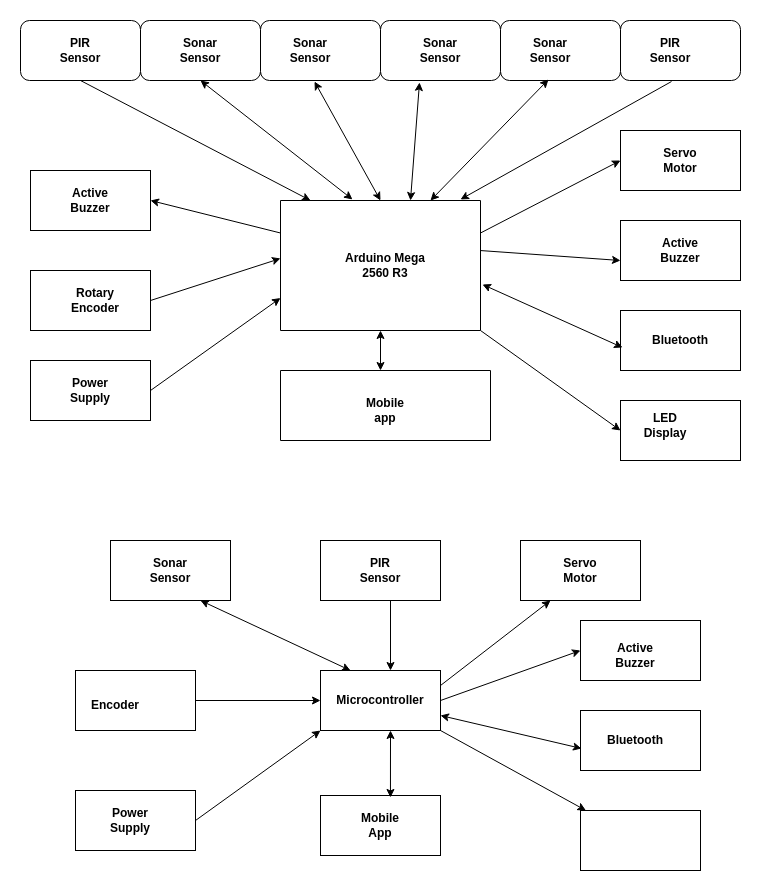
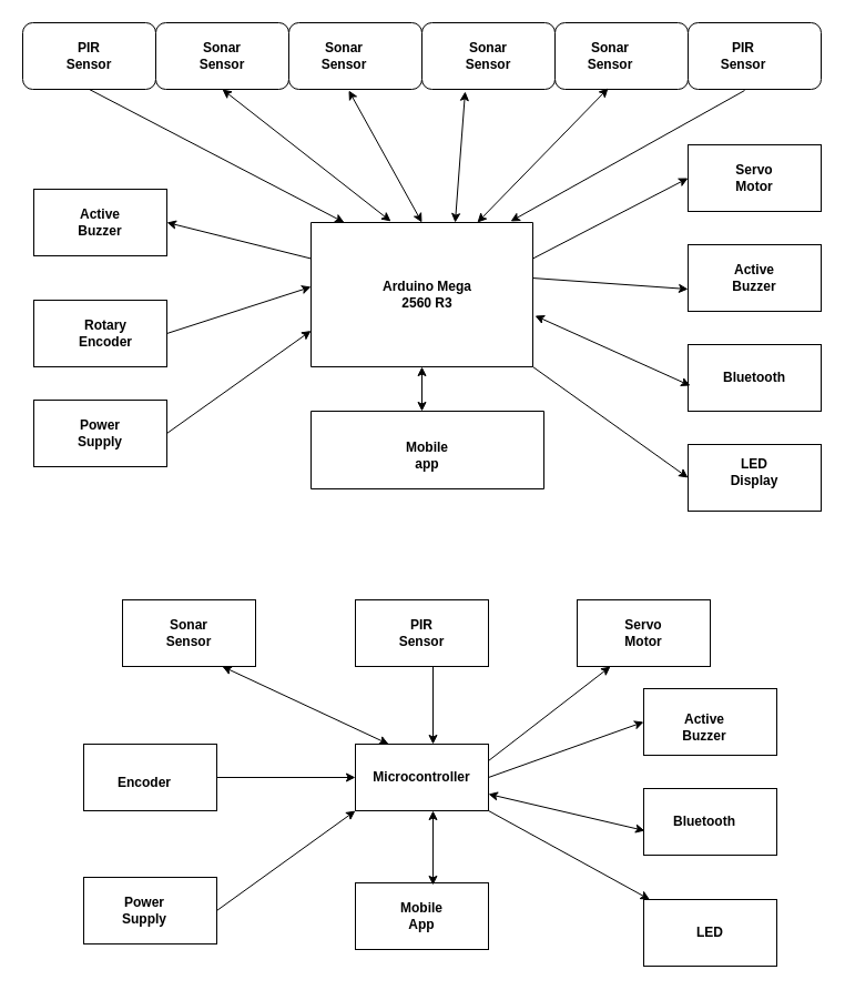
  <mxCell id="0" />
  <mxCell id="1" parent="0" />
  <mxCell id="2" value="" style="rounded=1;whiteSpace=wrap;html=1;" parent="1" vertex="1"><mxGeometry x="20" y="20" width="120" height="60" as="geometry" /></mxCell>
  <mxCell id="3" value="" style="rounded=1;whiteSpace=wrap;html=1;" parent="1" vertex="1"><mxGeometry x="140" y="20" width="120" height="60" as="geometry" /></mxCell>
  <mxCell id="4" value="" style="rounded=1;whiteSpace=wrap;html=1;" parent="1" vertex="1"><mxGeometry x="260" y="20" width="120" height="60" as="geometry" /></mxCell>
  <mxCell id="5" value="" style="rounded=1;whiteSpace=wrap;html=1;" parent="1" vertex="1"><mxGeometry x="500" y="20" width="120" height="60" as="geometry" /></mxCell>
  <mxCell id="6" value="" style="rounded=1;whiteSpace=wrap;html=1;" parent="1" vertex="1"><mxGeometry x="620" y="20" width="120" height="60" as="geometry" /></mxCell>
  <mxCell id="7" value="" style="rounded=1;whiteSpace=wrap;html=1;" parent="1" vertex="1"><mxGeometry x="380" y="20" width="120" height="60" as="geometry" /></mxCell>
  <mxCell id="8" value="" style="swimlane;startSize=0;" parent="1" vertex="1"><mxGeometry x="280" y="200" width="200" height="130" as="geometry" /></mxCell>
  <mxCell id="9" value="&lt;b&gt;Arduino Mega 2560 R3&lt;/b&gt;" style="text;html=1;strokeColor=none;fillColor=none;align=center;verticalAlign=middle;whiteSpace=wrap;rounded=0;" parent="8" vertex="1"><mxGeometry x="60" y="40" width="90" height="50" as="geometry" /></mxCell>
  <mxCell id="10" value="" style="rounded=0;whiteSpace=wrap;html=1;" parent="1" vertex="1"><mxGeometry x="30" y="170" width="120" height="60" as="geometry" /></mxCell>
  <mxCell id="11" value="" style="rounded=0;whiteSpace=wrap;html=1;" parent="1" vertex="1"><mxGeometry x="30" y="270" width="120" height="60" as="geometry" /></mxCell>
  <mxCell id="12" value="" style="rounded=0;whiteSpace=wrap;html=1;" parent="1" vertex="1"><mxGeometry x="30" y="360" width="120" height="60" as="geometry" /></mxCell>
  <mxCell id="13" value="" style="swimlane;startSize=0;" parent="1" vertex="1"><mxGeometry x="280" y="370" width="210" height="70" as="geometry" /></mxCell>
  <mxCell id="14" value="&lt;b&gt;Mobile app&lt;/b&gt;" style="text;html=1;strokeColor=none;fillColor=none;align=center;verticalAlign=middle;whiteSpace=wrap;rounded=0;" parent="13" vertex="1"><mxGeometry x="90" y="20" width="30" height="40" as="geometry" /></mxCell>
  <mxCell id="15" value="" style="rounded=0;whiteSpace=wrap;html=1;" parent="1" vertex="1"><mxGeometry x="620" y="220" width="120" height="60" as="geometry" /></mxCell>
  <mxCell id="16" value="" style="rounded=0;whiteSpace=wrap;html=1;" parent="1" vertex="1"><mxGeometry x="620" y="130" width="120" height="60" as="geometry" /></mxCell>
  <mxCell id="17" value="" style="rounded=0;whiteSpace=wrap;html=1;" parent="1" vertex="1"><mxGeometry x="620" y="310" width="120" height="60" as="geometry" /></mxCell>
  <mxCell id="18" value="" style="rounded=0;whiteSpace=wrap;html=1;" parent="1" vertex="1"><mxGeometry x="620" y="400" width="120" height="60" as="geometry" /></mxCell>
  <mxCell id="19" value="&lt;b&gt;Sonar Sensor&lt;/b&gt;" style="text;html=1;strokeColor=none;fillColor=none;align=center;verticalAlign=middle;whiteSpace=wrap;rounded=0;" parent="1" vertex="1"><mxGeometry x="410" y="35" width="60" height="30" as="geometry" /></mxCell>
  <mxCell id="20" value="&lt;b&gt;Sonar Sensor&lt;/b&gt;" style="text;html=1;strokeColor=none;fillColor=none;align=center;verticalAlign=middle;whiteSpace=wrap;rounded=0;" parent="1" vertex="1"><mxGeometry x="280" y="35" width="60" height="30" as="geometry" /></mxCell>
  <mxCell id="21" value="&lt;b&gt;Sonar Sensor&lt;/b&gt;" style="text;html=1;strokeColor=none;fillColor=none;align=center;verticalAlign=middle;whiteSpace=wrap;rounded=0;" parent="1" vertex="1"><mxGeometry x="170" y="35" width="60" height="30" as="geometry" /></mxCell>
  <mxCell id="22" value="&lt;b&gt;PIR Sensor&lt;/b&gt;" style="text;html=1;strokeColor=none;fillColor=none;align=center;verticalAlign=middle;whiteSpace=wrap;rounded=0;" parent="1" vertex="1"><mxGeometry x="65" y="30" width="30" height="40" as="geometry" /></mxCell>
  <mxCell id="23" value="&lt;b&gt;Sonar Sensor&lt;/b&gt;" style="text;html=1;strokeColor=none;fillColor=none;align=center;verticalAlign=middle;whiteSpace=wrap;rounded=0;" parent="1" vertex="1"><mxGeometry x="520" y="35" width="60" height="30" as="geometry" /></mxCell>
  <mxCell id="24" value="&lt;b&gt;PIR Sensor&lt;/b&gt;" style="text;html=1;strokeColor=none;fillColor=none;align=center;verticalAlign=middle;whiteSpace=wrap;rounded=0;" parent="1" vertex="1"><mxGeometry x="640" y="35" width="60" height="30" as="geometry" /></mxCell>
  <mxCell id="25" value="&lt;b&gt;Active Buzzer&lt;/b&gt;" style="text;html=1;strokeColor=none;fillColor=none;align=center;verticalAlign=middle;whiteSpace=wrap;rounded=0;" parent="1" vertex="1"><mxGeometry x="75" y="180" width="30" height="40" as="geometry" /></mxCell>
  <mxCell id="26" value="&lt;b&gt;Rotary Encoder&lt;/b&gt;" style="text;html=1;strokeColor=none;fillColor=none;align=center;verticalAlign=middle;whiteSpace=wrap;rounded=0;" parent="1" vertex="1"><mxGeometry x="80" y="280" width="30" height="40" as="geometry" /></mxCell>
  <mxCell id="27" value="&lt;b&gt;Power Supply&lt;/b&gt;" style="text;html=1;strokeColor=none;fillColor=none;align=center;verticalAlign=middle;whiteSpace=wrap;rounded=0;" parent="1" vertex="1"><mxGeometry x="75" y="370" width="30" height="40" as="geometry" /></mxCell>
  <mxCell id="28" value="&lt;b&gt;Servo Motor&lt;/b&gt;" style="text;html=1;strokeColor=none;fillColor=none;align=center;verticalAlign=middle;whiteSpace=wrap;rounded=0;" parent="1" vertex="1"><mxGeometry x="665" y="140" width="30" height="40" as="geometry" /></mxCell>
  <mxCell id="29" value="&lt;b&gt;Active Buzzer&lt;/b&gt;" style="text;html=1;strokeColor=none;fillColor=none;align=center;verticalAlign=middle;whiteSpace=wrap;rounded=0;" parent="1" vertex="1"><mxGeometry x="665" y="230" width="30" height="40" as="geometry" /></mxCell>
  <mxCell id="30" value="&lt;b&gt;Bluetooth&lt;/b&gt;" style="text;html=1;strokeColor=none;fillColor=none;align=center;verticalAlign=middle;whiteSpace=wrap;rounded=0;" parent="1" vertex="1"><mxGeometry x="665" y="320" width="30" height="40" as="geometry" /></mxCell>
- <mxCell id="31" value="&lt;b&gt;LED Display&lt;/b&gt;" style="text;html=1;strokeColor=none;fillColor=none;align=center;verticalAlign=middle;whiteSpace=wrap;rounded=0;" parent="1" vertex="1"><mxGeometry x="650" y="405" width="30" height="40" as="geometry" /></mxCell>
+ <mxCell id="31" value="&lt;b&gt;LED Display&lt;/b&gt;" style="text;html=1;strokeColor=none;fillColor=none;align=center;verticalAlign=middle;whiteSpace=wrap;rounded=0;" parent="1" vertex="1"><mxGeometry x="665" y="405" width="30" height="40" as="geometry" /></mxCell>
  <mxCell id="32" value="" style="endArrow=classic;html=1;rounded=0;exitX=0.5;exitY=1;exitDx=0;exitDy=0;exitPerimeter=0;" parent="1" source="2" edge="1"><mxGeometry width="50" height="50" relative="1" as="geometry"><mxPoint x="360" y="260" as="sourcePoint" /><mxPoint x="310" y="200" as="targetPoint" /></mxGeometry></mxCell>
  <mxCell id="33" value="" style="endArrow=classic;html=1;rounded=0;exitX=0.425;exitY=1.017;exitDx=0;exitDy=0;exitPerimeter=0;entryX=0.9;entryY=-0.008;entryDx=0;entryDy=0;entryPerimeter=0;" parent="1" source="6" target="8" edge="1"><mxGeometry width="50" height="50" relative="1" as="geometry"><mxPoint x="90" y="90" as="sourcePoint" /><mxPoint x="320" y="210" as="targetPoint" /></mxGeometry></mxCell>
  <mxCell id="34" value="" style="endArrow=classic;startArrow=classic;html=1;rounded=0;exitX=0.5;exitY=1;exitDx=0;exitDy=0;entryX=0.36;entryY=-0.008;entryDx=0;entryDy=0;entryPerimeter=0;" parent="1" source="3" target="8" edge="1"><mxGeometry width="50" height="50" relative="1" as="geometry"><mxPoint x="200" y="90" as="sourcePoint" /><mxPoint x="410" y="210" as="targetPoint" /></mxGeometry></mxCell>
  <mxCell id="35" value="" style="endArrow=classic;startArrow=classic;html=1;rounded=0;entryX=0.45;entryY=1.017;entryDx=0;entryDy=0;entryPerimeter=0;exitX=0.5;exitY=0;exitDx=0;exitDy=0;" parent="1" source="8" target="4" edge="1"><mxGeometry width="50" height="50" relative="1" as="geometry"><mxPoint x="360" y="260" as="sourcePoint" /><mxPoint x="410" y="210" as="targetPoint" /></mxGeometry></mxCell>
  <mxCell id="36" value="" style="endArrow=classic;startArrow=classic;html=1;rounded=0;entryX=0.325;entryY=1.033;entryDx=0;entryDy=0;entryPerimeter=0;exitX=0.65;exitY=0;exitDx=0;exitDy=0;exitPerimeter=0;" parent="1" source="8" target="7" edge="1"><mxGeometry width="50" height="50" relative="1" as="geometry"><mxPoint x="376" y="211.95" as="sourcePoint" /><mxPoint x="324" y="91.02" as="targetPoint" /></mxGeometry></mxCell>
  <mxCell id="37" value="" style="endArrow=classic;startArrow=classic;html=1;rounded=0;entryX=0.4;entryY=0.983;entryDx=0;entryDy=0;entryPerimeter=0;exitX=0.75;exitY=0;exitDx=0;exitDy=0;" parent="1" source="8" target="5" edge="1"><mxGeometry width="50" height="50" relative="1" as="geometry"><mxPoint x="390" y="210" as="sourcePoint" /><mxPoint x="429" y="91.98" as="targetPoint" /></mxGeometry></mxCell>
  <mxCell id="38" value="" style="endArrow=classic;html=1;rounded=0;exitX=1;exitY=0.5;exitDx=0;exitDy=0;entryX=0;entryY=0.446;entryDx=0;entryDy=0;entryPerimeter=0;" parent="1" source="11" target="8" edge="1"><mxGeometry width="50" height="50" relative="1" as="geometry"><mxPoint x="360" y="260" as="sourcePoint" /><mxPoint x="410" y="210" as="targetPoint" /></mxGeometry></mxCell>
  <mxCell id="39" value="" style="endArrow=classic;html=1;rounded=0;exitX=1;exitY=0.5;exitDx=0;exitDy=0;entryX=0;entryY=0.75;entryDx=0;entryDy=0;" parent="1" source="12" target="8" edge="1"><mxGeometry width="50" height="50" relative="1" as="geometry"><mxPoint x="160" y="310" as="sourcePoint" /><mxPoint x="290" y="267.98" as="targetPoint" /></mxGeometry></mxCell>
  <mxCell id="40" value="" style="endArrow=classic;html=1;rounded=0;entryX=1;entryY=0.5;entryDx=0;entryDy=0;exitX=0;exitY=0.25;exitDx=0;exitDy=0;" parent="1" source="8" target="10" edge="1"><mxGeometry width="50" height="50" relative="1" as="geometry"><mxPoint x="360" y="260" as="sourcePoint" /><mxPoint x="410" y="210" as="targetPoint" /></mxGeometry></mxCell>
  <mxCell id="41" value="" style="endArrow=classic;startArrow=classic;html=1;rounded=0;entryX=0.5;entryY=1;entryDx=0;entryDy=0;" parent="1" target="8" edge="1"><mxGeometry width="50" height="50" relative="1" as="geometry"><mxPoint x="380" y="370" as="sourcePoint" /><mxPoint x="410" y="210" as="targetPoint" /></mxGeometry></mxCell>
  <mxCell id="42" value="" style="endArrow=classic;html=1;rounded=0;exitX=1;exitY=1;exitDx=0;exitDy=0;entryX=0;entryY=0.5;entryDx=0;entryDy=0;" parent="1" source="8" target="18" edge="1"><mxGeometry width="50" height="50" relative="1" as="geometry"><mxPoint x="360" y="260" as="sourcePoint" /><mxPoint x="410" y="210" as="targetPoint" /></mxGeometry></mxCell>
  <mxCell id="43" value="" style="endArrow=classic;startArrow=classic;html=1;rounded=0;entryX=0.017;entryY=0.617;entryDx=0;entryDy=0;entryPerimeter=0;exitX=1.01;exitY=0.646;exitDx=0;exitDy=0;exitPerimeter=0;" parent="1" source="8" target="17" edge="1"><mxGeometry width="50" height="50" relative="1" as="geometry"><mxPoint x="360" y="260" as="sourcePoint" /><mxPoint x="410" y="210" as="targetPoint" /></mxGeometry></mxCell>
  <mxCell id="44" value="" style="endArrow=classic;html=1;rounded=0;exitX=1;exitY=0.385;exitDx=0;exitDy=0;exitPerimeter=0;" parent="1" source="8" edge="1"><mxGeometry width="50" height="50" relative="1" as="geometry"><mxPoint x="580" y="310" as="sourcePoint" /><mxPoint x="620" y="260" as="targetPoint" /></mxGeometry></mxCell>
  <mxCell id="45" value="" style="endArrow=classic;html=1;rounded=0;entryX=0;entryY=0.5;entryDx=0;entryDy=0;exitX=1;exitY=0.25;exitDx=0;exitDy=0;" parent="1" source="8" target="16" edge="1"><mxGeometry width="50" height="50" relative="1" as="geometry"><mxPoint x="360" y="260" as="sourcePoint" /><mxPoint x="410" y="210" as="targetPoint" /></mxGeometry></mxCell>
  <mxCell id="46" value="" style="rounded=0;whiteSpace=wrap;html=1;" parent="1" vertex="1"><mxGeometry x="110" y="540" width="120" height="60" as="geometry" /></mxCell>
  <mxCell id="47" value="" style="rounded=0;whiteSpace=wrap;html=1;" parent="1" vertex="1"><mxGeometry x="75" y="670" width="120" height="60" as="geometry" /></mxCell>
  <mxCell id="48" value="" style="rounded=0;whiteSpace=wrap;html=1;" parent="1" vertex="1"><mxGeometry x="320" y="670" width="120" height="60" as="geometry" /></mxCell>
  <mxCell id="49" value="" style="rounded=0;whiteSpace=wrap;html=1;" parent="1" vertex="1"><mxGeometry x="580" y="620" width="120" height="60" as="geometry" /></mxCell>
  <mxCell id="50" value="" style="rounded=0;whiteSpace=wrap;html=1;" parent="1" vertex="1"><mxGeometry x="320" y="795" width="120" height="60" as="geometry" /></mxCell>
  <mxCell id="51" value="&lt;b&gt;Microcontroller&lt;/b&gt;" style="text;html=1;strokeColor=none;fillColor=none;align=center;verticalAlign=middle;whiteSpace=wrap;rounded=0;" parent="1" vertex="1"><mxGeometry x="350" y="685" width="60" height="30" as="geometry" /></mxCell>
  <mxCell id="52" value="&lt;b&gt;Sonar Sensor&lt;/b&gt;" style="text;html=1;strokeColor=none;fillColor=none;align=center;verticalAlign=middle;whiteSpace=wrap;rounded=0;" parent="1" vertex="1"><mxGeometry x="140" y="555" width="60" height="30" as="geometry" /></mxCell>
  <mxCell id="53" value="" style="rounded=0;whiteSpace=wrap;html=1;" parent="1" vertex="1"><mxGeometry x="320" y="540" width="120" height="60" as="geometry" /></mxCell>
  <mxCell id="54" value="&lt;b&gt;PIR Sensor&lt;/b&gt;" style="text;html=1;strokeColor=none;fillColor=none;align=center;verticalAlign=middle;whiteSpace=wrap;rounded=0;" parent="1" vertex="1"><mxGeometry x="350" y="555" width="60" height="30" as="geometry" /></mxCell>
  <mxCell id="55" value="&lt;b&gt;Mobile App&lt;/b&gt;" style="text;html=1;strokeColor=none;fillColor=none;align=center;verticalAlign=middle;whiteSpace=wrap;rounded=0;" parent="1" vertex="1"><mxGeometry x="350" y="810" width="60" height="30" as="geometry" /></mxCell>
  <mxCell id="56" value="&lt;b&gt;Active Buzzer&lt;/b&gt;" style="text;html=1;strokeColor=none;fillColor=none;align=center;verticalAlign=middle;whiteSpace=wrap;rounded=0;" parent="1" vertex="1"><mxGeometry x="605" y="640" width="60" height="30" as="geometry" /></mxCell>
  <mxCell id="57" value="" style="rounded=0;whiteSpace=wrap;html=1;" parent="1" vertex="1"><mxGeometry x="580" y="710" width="120" height="60" as="geometry" /></mxCell>
  <mxCell id="58" value="&lt;b&gt;Bluetooth&lt;/b&gt;" style="text;html=1;strokeColor=none;fillColor=none;align=center;verticalAlign=middle;whiteSpace=wrap;rounded=0;" parent="1" vertex="1"><mxGeometry x="605" y="725" width="60" height="30" as="geometry" /></mxCell>
  <mxCell id="59" value="" style="rounded=0;whiteSpace=wrap;html=1;" parent="1" vertex="1"><mxGeometry x="75" y="790" width="120" height="60" as="geometry" /></mxCell>
- <mxCell id="60" value="&lt;b&gt;Encoder&lt;/b&gt;" style="text;html=1;strokeColor=none;fillColor=none;align=center;verticalAlign=middle;whiteSpace=wrap;rounded=0;" parent="1" vertex="1"><mxGeometry x="85" y="690" width="60" height="30" as="geometry" /></mxCell>
+ <mxCell id="60" value="&lt;b&gt;Encoder&lt;/b&gt;" style="text;html=1;strokeColor=none;fillColor=none;align=center;verticalAlign=middle;whiteSpace=wrap;rounded=0;" parent="1" vertex="1"><mxGeometry x="100" y="690" width="60" height="30" as="geometry" /></mxCell>
  <mxCell id="61" value="&lt;b&gt;Power Supply&lt;/b&gt;" style="text;html=1;strokeColor=none;fillColor=none;align=center;verticalAlign=middle;whiteSpace=wrap;rounded=0;" parent="1" vertex="1"><mxGeometry x="100" y="805" width="60" height="30" as="geometry" /></mxCell>
  <mxCell id="62" value="" style="rounded=0;whiteSpace=wrap;html=1;" parent="1" vertex="1"><mxGeometry x="580" y="810" width="120" height="60" as="geometry" /></mxCell>
+ <mxCell id="63" value="&lt;b&gt;LED&lt;/b&gt;" style="text;html=1;strokeColor=none;fillColor=none;align=center;verticalAlign=middle;whiteSpace=wrap;rounded=0;" parent="1" vertex="1"><mxGeometry x="610" y="825" width="60" height="30" as="geometry" /></mxCell>
  <mxCell id="64" value="" style="rounded=0;whiteSpace=wrap;html=1;" parent="1" vertex="1"><mxGeometry x="520" y="540" width="120" height="60" as="geometry" /></mxCell>
  <mxCell id="65" value="&lt;b&gt;Servo Motor&lt;/b&gt;" style="text;html=1;strokeColor=none;fillColor=none;align=center;verticalAlign=middle;whiteSpace=wrap;rounded=0;" parent="1" vertex="1"><mxGeometry x="550" y="555" width="60" height="30" as="geometry" /></mxCell>
  <mxCell id="66" value="" style="endArrow=classic;startArrow=classic;html=1;rounded=0;entryX=0.5;entryY=1;entryDx=0;entryDy=0;exitX=0.583;exitY=0.033;exitDx=0;exitDy=0;exitPerimeter=0;" parent="1" source="50" edge="1"><mxGeometry width="50" height="50" relative="1" as="geometry"><mxPoint x="390" y="790" as="sourcePoint" /><mxPoint x="390" y="730" as="targetPoint" /></mxGeometry></mxCell>
  <mxCell id="67" value="" style="endArrow=classic;startArrow=classic;html=1;rounded=0;exitX=0.75;exitY=1;exitDx=0;exitDy=0;entryX=0.25;entryY=0;entryDx=0;entryDy=0;" parent="1" source="46" target="48" edge="1"><mxGeometry width="50" height="50" relative="1" as="geometry"><mxPoint x="360" y="720" as="sourcePoint" /><mxPoint x="410" y="670" as="targetPoint" /></mxGeometry></mxCell>
  <mxCell id="68" value="" style="endArrow=classic;html=1;rounded=0;" parent="1" edge="1"><mxGeometry width="50" height="50" relative="1" as="geometry"><mxPoint x="390" y="600" as="sourcePoint" /><mxPoint x="390" y="670" as="targetPoint" /></mxGeometry></mxCell>
  <mxCell id="69" value="" style="endArrow=classic;html=1;rounded=0;entryX=0.25;entryY=1;entryDx=0;entryDy=0;exitX=1;exitY=0.25;exitDx=0;exitDy=0;" parent="1" source="48" target="64" edge="1"><mxGeometry width="50" height="50" relative="1" as="geometry"><mxPoint x="360" y="720" as="sourcePoint" /><mxPoint x="410" y="670" as="targetPoint" /></mxGeometry></mxCell>
  <mxCell id="70" value="" style="endArrow=classic;html=1;rounded=0;entryX=0;entryY=0.5;entryDx=0;entryDy=0;exitX=1;exitY=0.5;exitDx=0;exitDy=0;exitPerimeter=0;" parent="1" source="48" target="49" edge="1"><mxGeometry width="50" height="50" relative="1" as="geometry"><mxPoint x="360" y="720" as="sourcePoint" /><mxPoint x="410" y="670" as="targetPoint" /></mxGeometry></mxCell>
  <mxCell id="71" value="" style="endArrow=classic;startArrow=classic;html=1;rounded=0;entryX=0.008;entryY=0.633;entryDx=0;entryDy=0;entryPerimeter=0;exitX=1;exitY=0.75;exitDx=0;exitDy=0;" parent="1" source="48" target="57" edge="1"><mxGeometry width="50" height="50" relative="1" as="geometry"><mxPoint x="360" y="720" as="sourcePoint" /><mxPoint x="410" y="670" as="targetPoint" /></mxGeometry></mxCell>
  <mxCell id="72" value="" style="endArrow=classic;html=1;rounded=0;exitX=1;exitY=1;exitDx=0;exitDy=0;" parent="1" source="48" target="62" edge="1"><mxGeometry width="50" height="50" relative="1" as="geometry"><mxPoint x="360" y="820" as="sourcePoint" /><mxPoint x="410" y="770" as="targetPoint" /></mxGeometry></mxCell>
  <mxCell id="73" value="" style="endArrow=classic;html=1;rounded=0;exitX=1;exitY=0.5;exitDx=0;exitDy=0;entryX=0;entryY=0.5;entryDx=0;entryDy=0;" parent="1" source="47" target="48" edge="1"><mxGeometry width="50" height="50" relative="1" as="geometry"><mxPoint x="360" y="720" as="sourcePoint" /><mxPoint x="410" y="670" as="targetPoint" /></mxGeometry></mxCell>
  <mxCell id="74" value="" style="endArrow=classic;html=1;rounded=0;exitX=1;exitY=0.5;exitDx=0;exitDy=0;" parent="1" source="59" edge="1"><mxGeometry width="50" height="50" relative="1" as="geometry"><mxPoint x="360" y="720" as="sourcePoint" /><mxPoint x="320" y="730" as="targetPoint" /></mxGeometry></mxCell>
